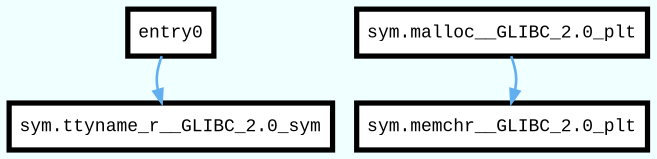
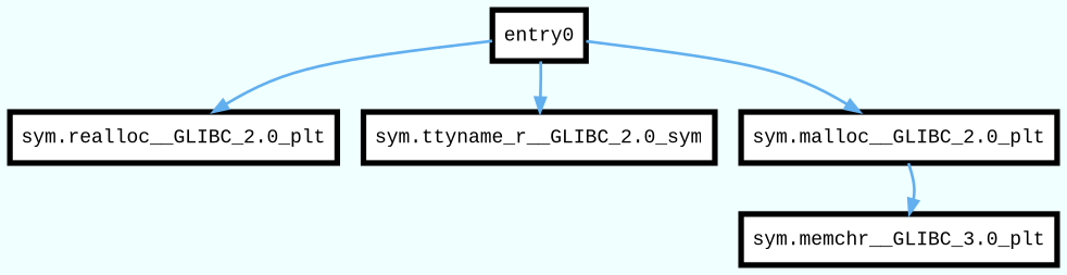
  digraph {
    bgcolor=azure
    fontname="Liberation Mono"
    rankdir=TB
    splines=curved
    node [fillcolor=white fontname="Liberation Mono" fontsize=14 penwidth=4 shape=box style=filled]
    edge [arrowhead=normal color="#61afef" fontname="Liberation Mono" style=bold weight=2]
    n1 [label=entry0]
+   n2 [label="sym.realloc__GLIBC_2.0_plt"]
    n3 [label="sym.ttyname_r__GLIBC_2.0_sym"]
    n4 [label="sym.malloc__GLIBC_2.0_plt"]
-   n5 [label="sym.memchr__GLIBC_2.0_plt"]
+   n5 [label="sym.memchr__GLIBC_3.0_plt"]
+   n1 -> n2
    n1 -> n3
+   n1 -> n4
    n4 -> n5
  }
